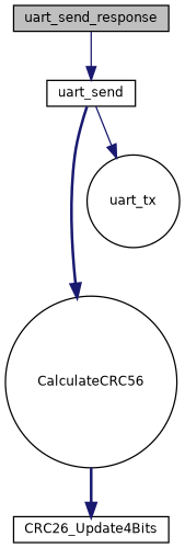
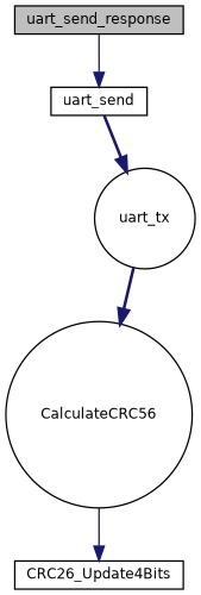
  digraph {
    rankdir=TB
    node [color=black fillcolor=white fontname=Helvetica fontsize=10 shape=box style=filled]
    edge [color=midnightblue fontname=Helvetica fontsize=10 labelfontname=Helvetica labelfontsize=10 style=solid]
    n1 [fillcolor=grey75 fontcolor=black height=0.2 label=uart_send_response width=0.4]
    n2 [height=0.2 label=uart_send width=0.4]
    n3 [height=0.2 label=CalculateCRC56 shape=circle width=0.4]
    n4 [height=0.2 label=uart_tx shape=circle width=0.4]
    n5 [height=0.2 label=CRC26_Update4Bits width=0.4]
    n1 -> n2
-   n2 -> n3 [style=bold]
-   n2 -> n4
-   n3 -> n5 [style=bold]
+   n4 -> n3 [style=bold]
+   n2 -> n4 [style=bold]
+   n3 -> n5
  }
